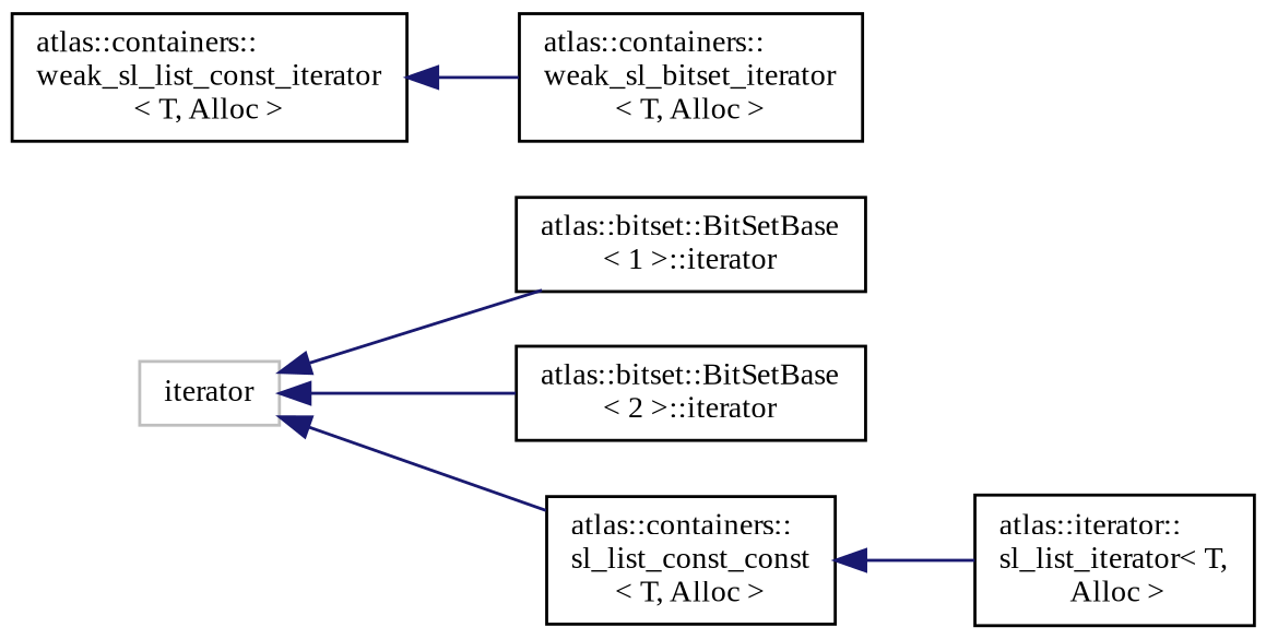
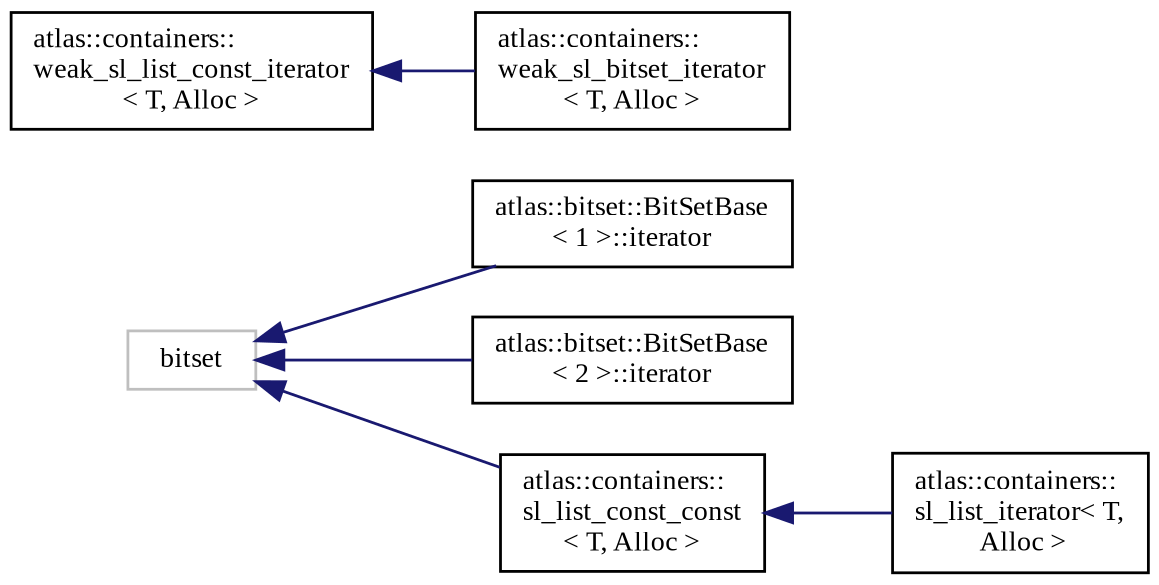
  digraph {
    fontname="Liberation Serif"
    rankdir=LR
    node [color=black fillcolor=white fontname="Liberation Serif" fontsize=10 shape=record style=filled]
    edge [color=midnightblue dir=back fontname="Liberation Serif" fontsize=10 labelfontname=Helvetica labelfontsize=10 style=solid]
-   n1 [color=grey75 height=0.2 label=iterator width=0.4]
+   n1 [color=grey75 height=0.2 label=bitset width=0.4]
    n2 [height=0.2 label="atlas::bitset::BitSetBase\l\< 1 \>::iterator" width=0.4]
    n3 [height=0.2 label="atlas::bitset::BitSetBase\l\< 2 \>::iterator" width=0.4]
    n4 [height=0.2 label="atlas::containers::\lsl_list_const_const\l\< T, Alloc \>" width=0.4]
-   n5 [height=0.2 label="atlas::iterator::\lsl_list_iterator\< T,\l Alloc \>" width=0.4]
+   n5 [height=0.2 label="atlas::containers::\lsl_list_iterator\< T,\l Alloc \>" width=0.4]
    n6 [height=0.2 label="atlas::containers::\lweak_sl_list_const_iterator\l\< T, Alloc \>" width=0.4]
    n7 [height=0.2 label="atlas::containers::\lweak_sl_bitset_iterator\l\< T, Alloc \>" width=0.4]
    n1 -> n2
    n1 -> n3
    n1 -> n4
    n4 -> n5
    n6 -> n7
  }
